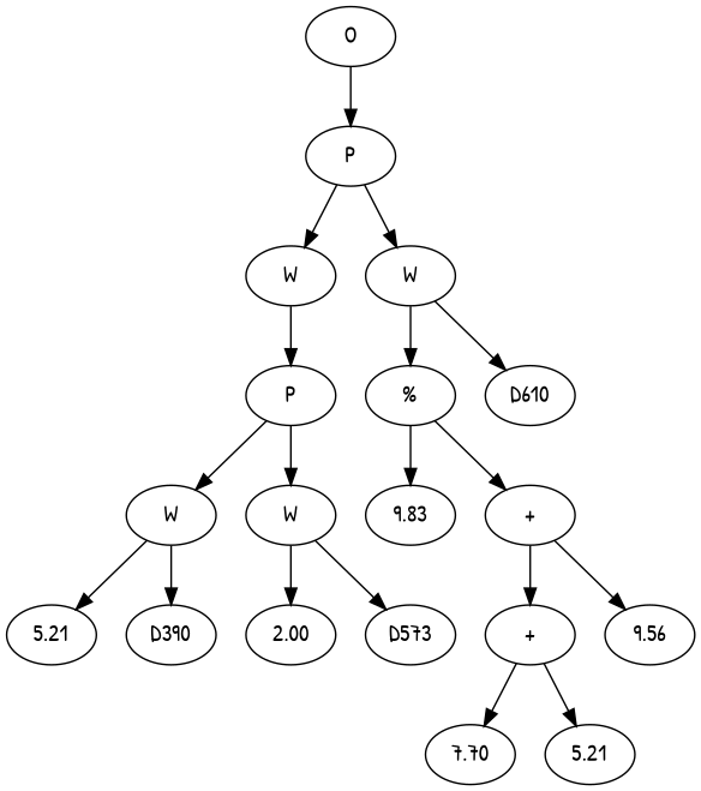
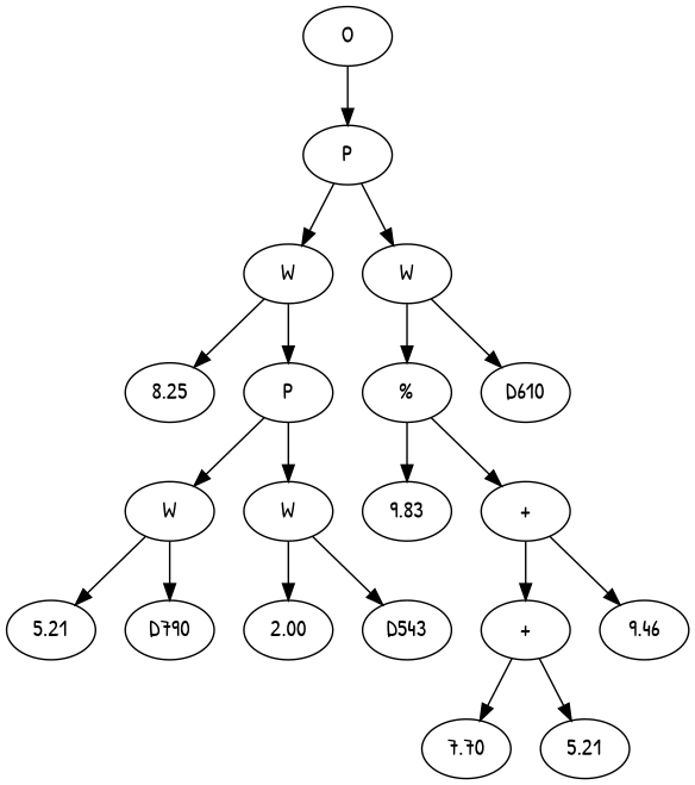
  digraph {
    fontname="Patrick Hand"
    node [fontname="Patrick Hand"]
    edge [fontname="Patrick Hand"]
    n1 [label=O]
    n2 [label=P]
    n3 [label=W]
    n4 [label=W]
+   n5 [label=8.25]
    n6 [label=P]
    n7 [label="%"]
    n8 [label=D610]
    n9 [label=W]
    n10 [label=W]
    n11 [label=5.21]
-   n12 [label=D390]
+   n12 [label=D790]
    n13 [label=2.00]
-   n14 [label=D573]
+   n14 [label=D543]
    n15 [label=9.83]
    n16 [label="+"]
    n17 [label="+"]
-   n18 [label=9.56]
+   n18 [label=9.46]
    n19 [label=7.70]
    n20 [label=5.21]
    n1 -> n2
    n2 -> n3
    n2 -> n4
+   n3 -> n5
    n3 -> n6
    n4 -> n7
    n4 -> n8
    n6 -> n9
    n6 -> n10
    n7 -> n15
    n7 -> n16
    n9 -> n11
    n9 -> n12
    n10 -> n13
    n10 -> n14
    n16 -> n17
    n16 -> n18
    n17 -> n19
    n17 -> n20
  }
